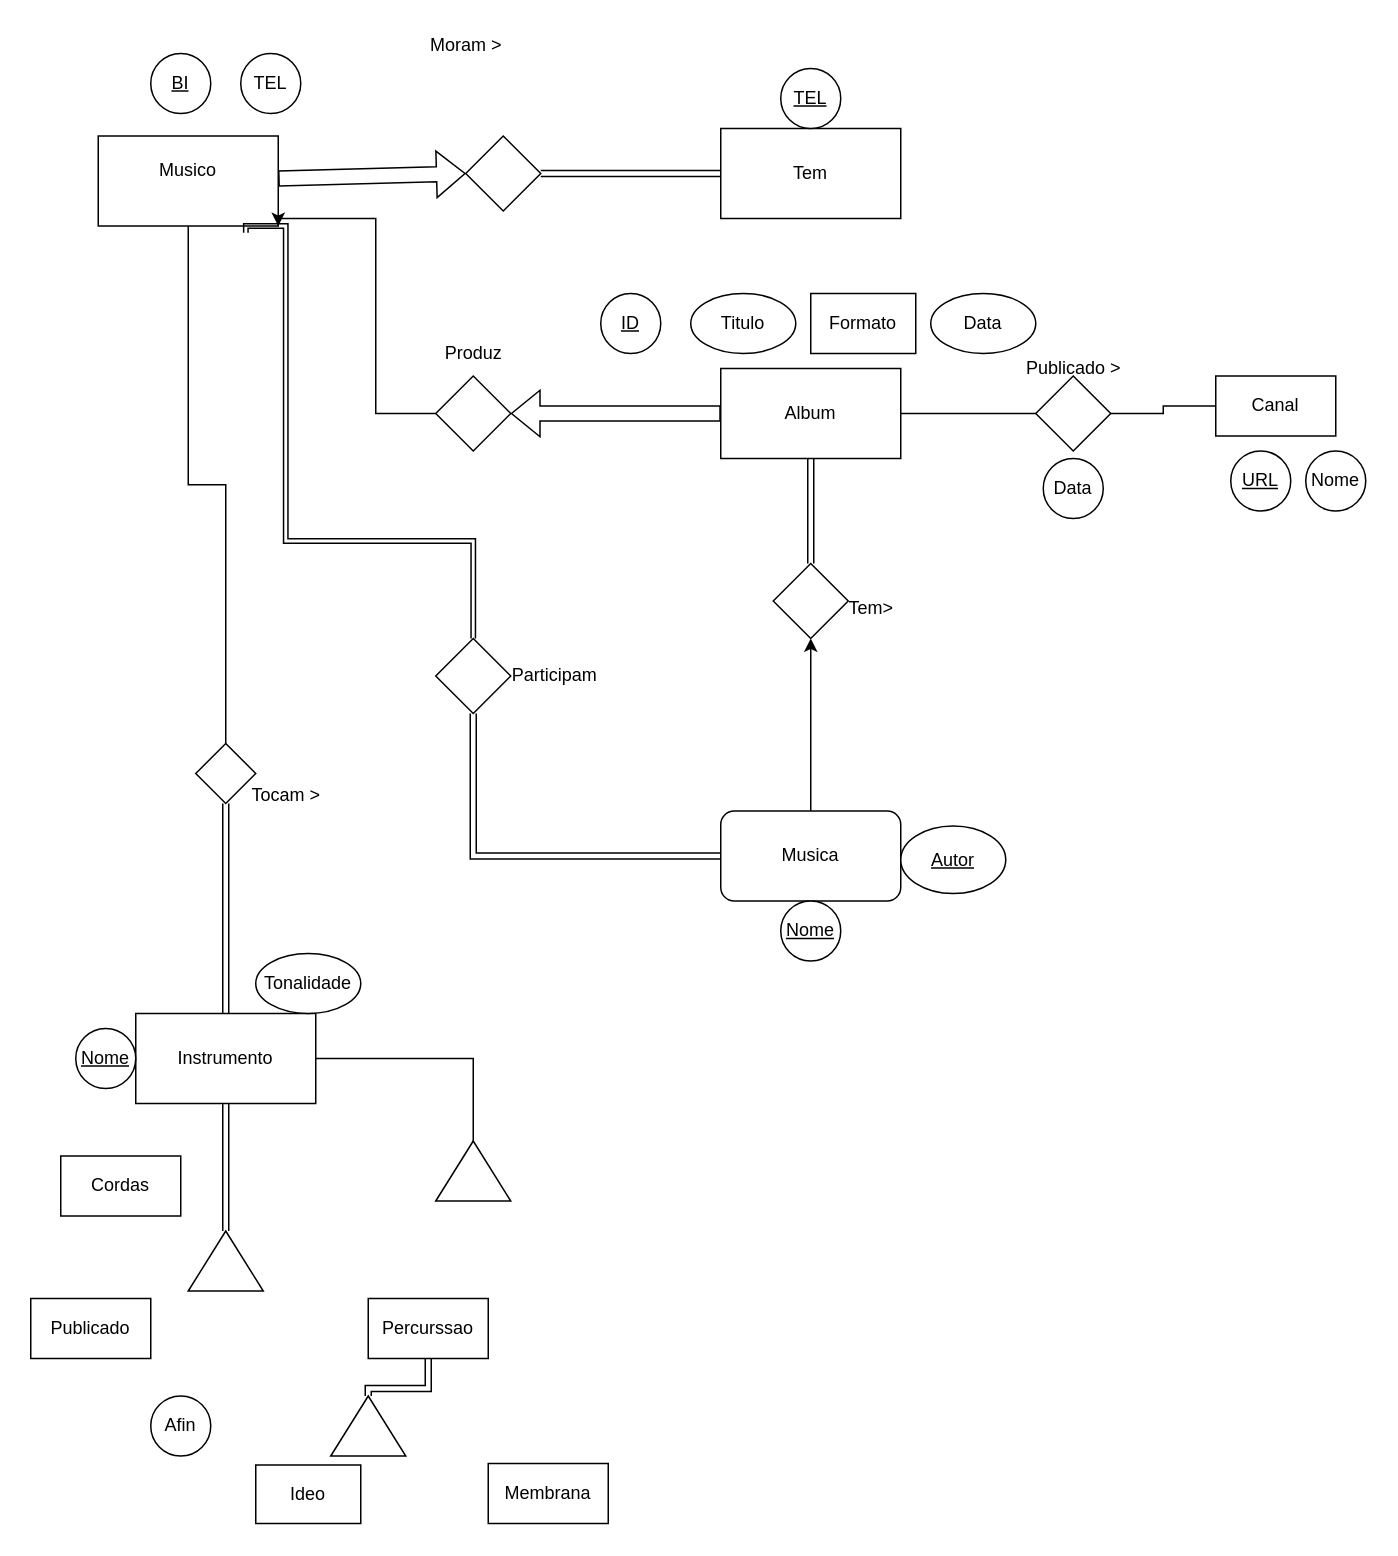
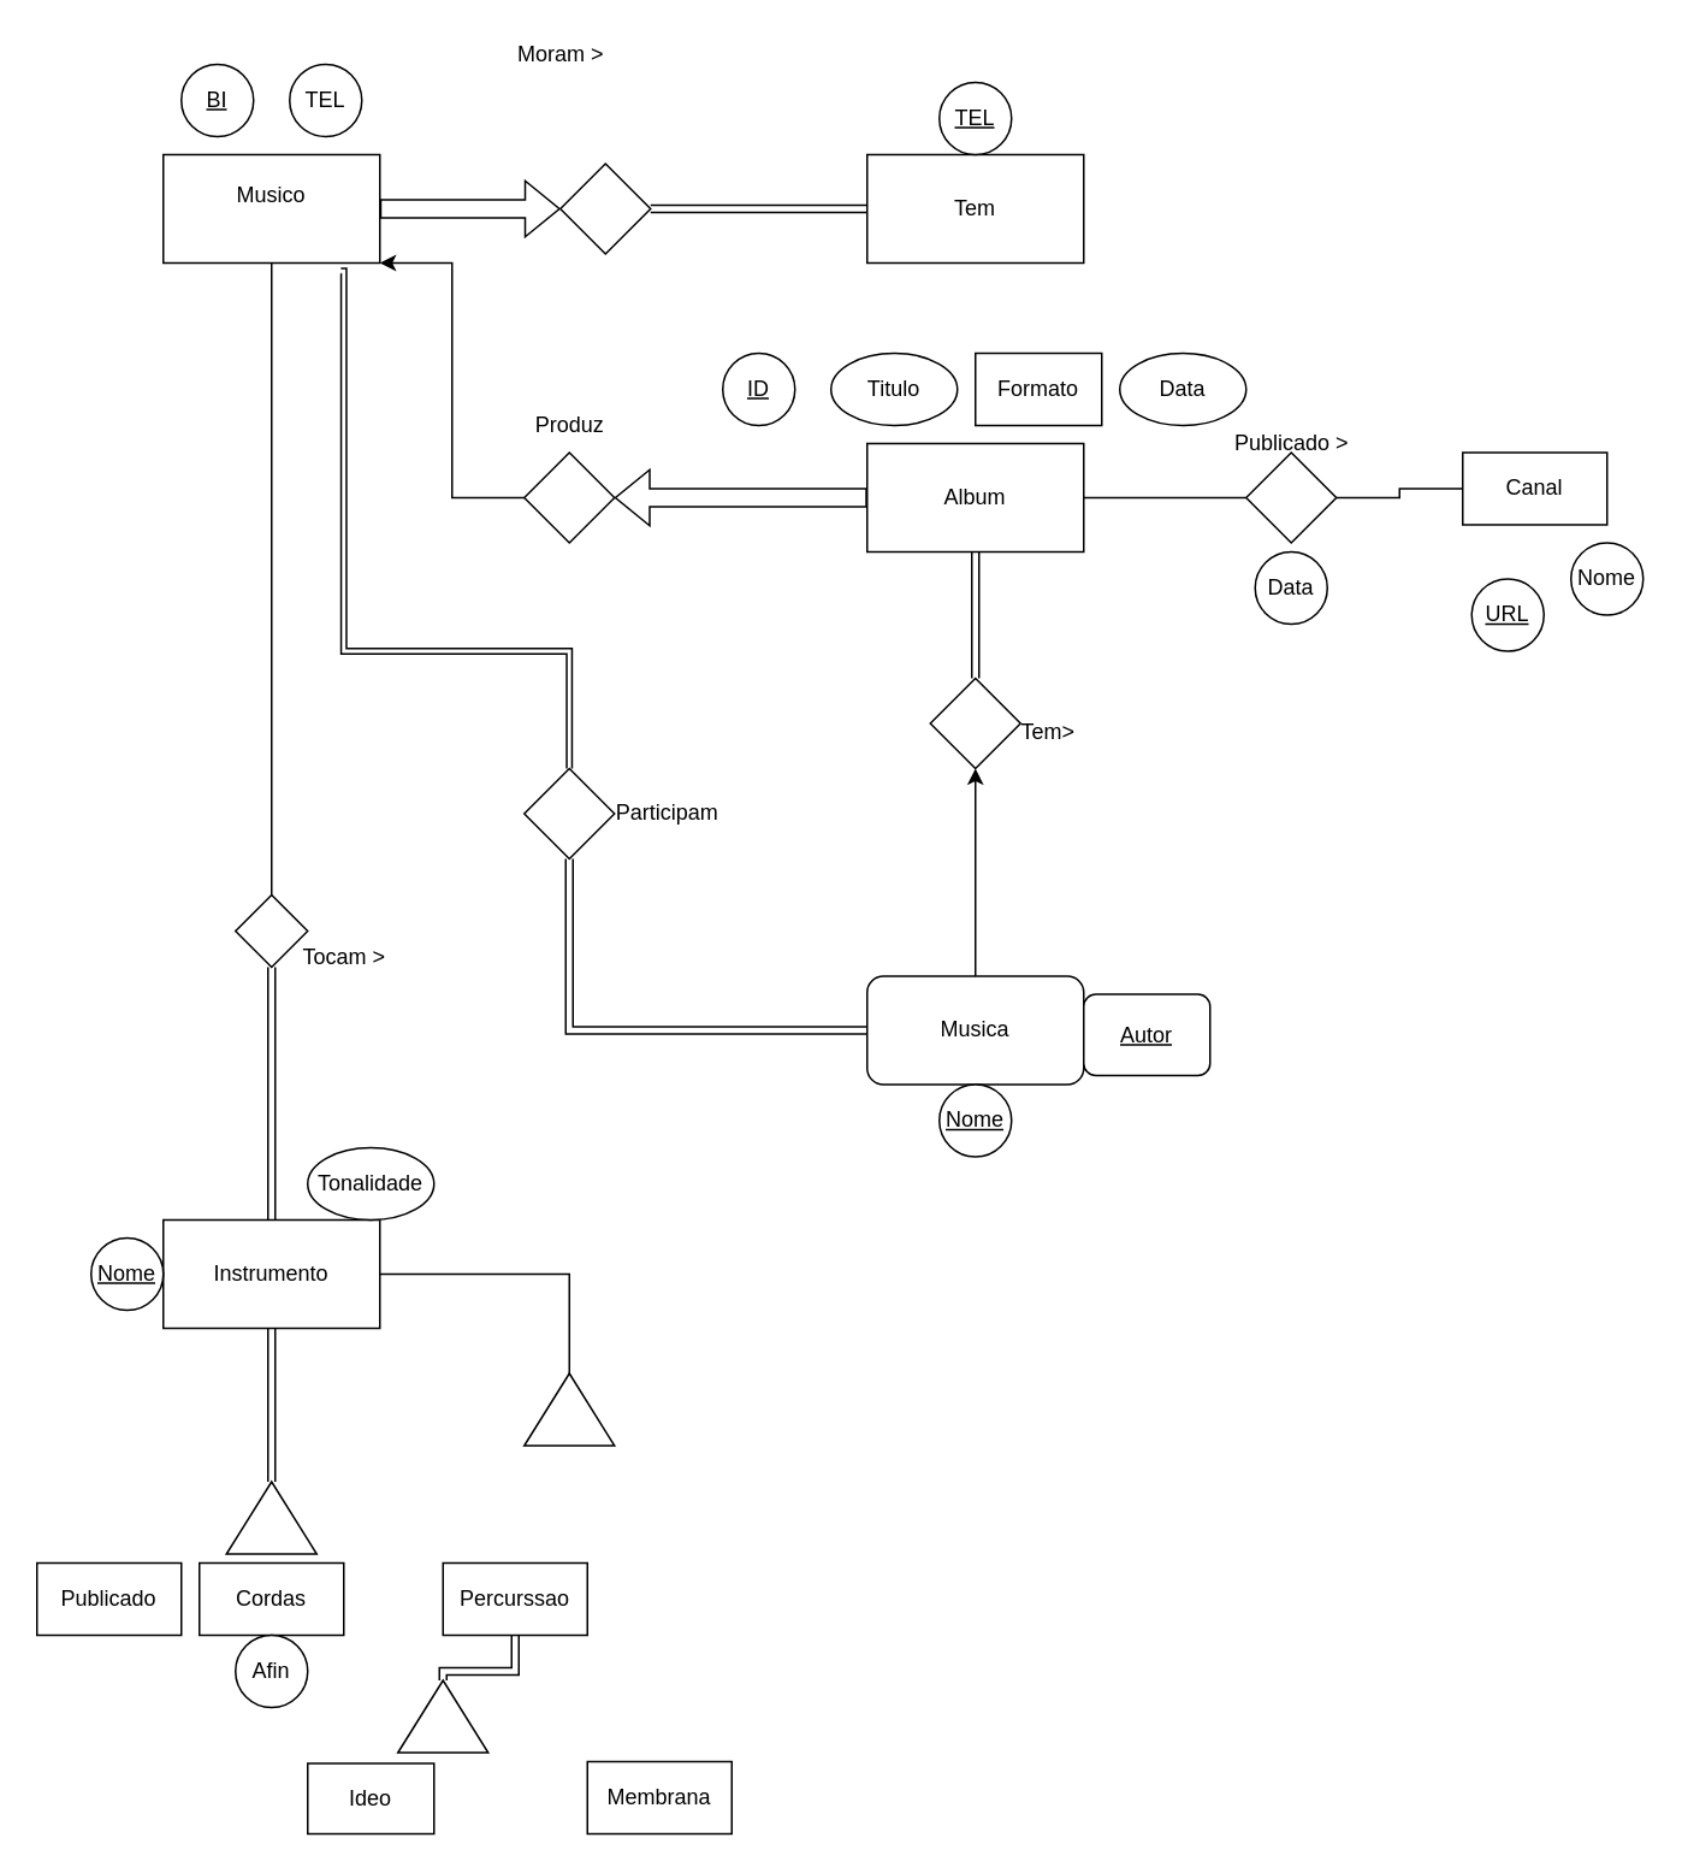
  <mxCell id="0" />
  <mxCell id="1" parent="0" />
  <mxCell id="2" style="edgeStyle=orthogonalEdgeStyle;rounded=0;orthogonalLoop=1;jettySize=auto;html=1;entryX=0.5;entryY=0;entryDx=0;entryDy=0;endArrow=none;endFill=0;" edge="1" parent="1" source="3" target="29"><mxGeometry relative="1" as="geometry" /></mxCell>
- <mxCell id="3" value="&lt;div&gt;Musico&lt;/div&gt;&lt;br&gt;" style="rounded=0;whiteSpace=wrap;html=1;" vertex="1" parent="1"><mxGeometry x="65" y="90" width="120" height="60" as="geometry" /></mxCell>
+ <mxCell id="3" value="&lt;div&gt;Musico&lt;/div&gt;&lt;br&gt;" style="rounded=0;whiteSpace=wrap;html=1;" vertex="1" parent="1"><mxGeometry x="90" y="85" width="120" height="60" as="geometry" /></mxCell>
  <mxCell id="4" value="&lt;u&gt;BI&lt;/u&gt;" style="ellipse;whiteSpace=wrap;html=1;" vertex="1" parent="1"><mxGeometry x="100" y="35" width="40" height="40" as="geometry" /></mxCell>
  <mxCell id="5" value="TEL" style="ellipse;whiteSpace=wrap;html=1;" vertex="1" parent="1"><mxGeometry x="160" y="35" width="40" height="40" as="geometry" /></mxCell>
  <mxCell id="6" style="edgeStyle=orthogonalEdgeStyle;shape=link;rounded=0;orthogonalLoop=1;jettySize=auto;html=1;endArrow=none;endFill=0;" edge="1" parent="1" source="9" target="29"><mxGeometry relative="1" as="geometry" /></mxCell>
  <mxCell id="7" style="edgeStyle=orthogonalEdgeStyle;rounded=0;orthogonalLoop=1;jettySize=auto;html=1;startArrow=none;startFill=0;endArrow=classic;endFill=1;shape=link;" edge="1" parent="1" source="9" target="41"><mxGeometry relative="1" as="geometry" /></mxCell>
  <mxCell id="8" style="edgeStyle=orthogonalEdgeStyle;rounded=0;orthogonalLoop=1;jettySize=auto;html=1;entryX=0.5;entryY=0;entryDx=0;entryDy=0;startArrow=none;startFill=0;endArrow=classic;endFill=1;" edge="1" parent="1" source="9" target="50"><mxGeometry relative="1" as="geometry"><Array as="points"><mxPoint x="315" y="705" /><mxPoint x="315" y="780" /></Array></mxGeometry></mxCell>
  <mxCell id="9" value="Instrumento" style="rounded=0;whiteSpace=wrap;html=1;" vertex="1" parent="1"><mxGeometry x="90" y="675" width="120" height="60" as="geometry" /></mxCell>
  <mxCell id="10" value="&lt;u&gt;Nome&lt;/u&gt;" style="ellipse;whiteSpace=wrap;html=1;" vertex="1" parent="1"><mxGeometry x="50" y="685" width="40" height="40" as="geometry" /></mxCell>
  <mxCell id="11" value="Tonalidade" style="ellipse;whiteSpace=wrap;html=1;" vertex="1" parent="1"><mxGeometry x="170" y="635" width="70" height="40" as="geometry" /></mxCell>
  <mxCell id="12" style="edgeStyle=orthogonalEdgeStyle;rounded=0;orthogonalLoop=1;jettySize=auto;html=1;endArrow=none;endFill=0;startArrow=classic;startFill=1;" edge="1" parent="1" source="31" target="22"><mxGeometry relative="1" as="geometry" /></mxCell>
  <mxCell id="13" style="edgeStyle=orthogonalEdgeStyle;rounded=0;orthogonalLoop=1;jettySize=auto;html=1;startArrow=none;startFill=0;endArrow=none;endFill=0;" edge="1" parent="1" source="14" target="53"><mxGeometry relative="1" as="geometry" /></mxCell>
  <mxCell id="14" value="Album" style="rounded=0;whiteSpace=wrap;html=1;" vertex="1" parent="1"><mxGeometry x="480" y="245" width="120" height="60" as="geometry" /></mxCell>
  <mxCell id="15" value="&lt;u&gt;ID&lt;/u&gt;" style="ellipse;whiteSpace=wrap;html=1;" vertex="1" parent="1"><mxGeometry x="400" y="195" width="40" height="40" as="geometry" /></mxCell>
  <mxCell id="16" value="Titulo" style="ellipse;whiteSpace=wrap;html=1;" vertex="1" parent="1"><mxGeometry x="460" y="195" width="70" height="40" as="geometry" /></mxCell>
  <mxCell id="17" value="Formato" style="whiteSpace=wrap;html=1;rounded=0;" vertex="1" parent="1"><mxGeometry x="540" y="195" width="70" height="40" as="geometry" /></mxCell>
  <mxCell id="18" value="&lt;div&gt;Data&lt;/div&gt;" style="ellipse;whiteSpace=wrap;html=1;" vertex="1" parent="1"><mxGeometry x="620" y="195" width="70" height="40" as="geometry" /></mxCell>
  <mxCell id="19" value="&lt;div&gt;Tem&lt;/div&gt;" style="rounded=0;whiteSpace=wrap;html=1;" vertex="1" parent="1"><mxGeometry x="480" y="85" width="120" height="60" as="geometry" /></mxCell>
  <mxCell id="20" value="&lt;u&gt;TEL&lt;/u&gt;" style="ellipse;whiteSpace=wrap;html=1;" vertex="1" parent="1"><mxGeometry x="520" y="45" width="40" height="40" as="geometry" /></mxCell>
  <mxCell id="21" style="edgeStyle=orthogonalEdgeStyle;shape=link;rounded=0;orthogonalLoop=1;jettySize=auto;html=1;startArrow=classic;startFill=1;endArrow=classicThin;endFill=1;" edge="1" parent="1" source="22" target="35"><mxGeometry relative="1" as="geometry" /></mxCell>
  <mxCell id="22" value="Musica" style="whiteSpace=wrap;html=1;rounded=1;" vertex="1" parent="1"><mxGeometry x="480" y="540" width="120" height="60" as="geometry" /></mxCell>
  <mxCell id="23" value="&lt;u&gt;Nome&lt;/u&gt;" style="ellipse;whiteSpace=wrap;html=1;" vertex="1" parent="1"><mxGeometry x="520" y="600" width="40" height="40" as="geometry" /></mxCell>
- <mxCell id="24" value="&lt;u&gt;Autor&lt;/u&gt;" style="ellipse;whiteSpace=wrap;html=1;" vertex="1" parent="1"><mxGeometry x="600" y="550" width="70" height="45" as="geometry" /></mxCell>
+ <mxCell id="24" value="&lt;u&gt;Autor&lt;/u&gt;" style="whiteSpace=wrap;html=1;rounded=1;" vertex="1" parent="1"><mxGeometry x="600" y="550" width="70" height="45" as="geometry" /></mxCell>
  <mxCell id="25" style="edgeStyle=orthogonalEdgeStyle;rounded=0;orthogonalLoop=1;jettySize=auto;html=1;endArrow=none;endFill=0;shape=link;" edge="1" parent="1" source="26"><mxGeometry relative="1" as="geometry"><mxPoint x="480" y="115" as="targetPoint" /></mxGeometry></mxCell>
  <mxCell id="26" value="" style="rhombus;whiteSpace=wrap;html=1;" vertex="1" parent="1"><mxGeometry x="310" y="90" width="50" height="50" as="geometry" /></mxCell>
  <mxCell id="27" value="Moram &amp;gt;" style="text;html=1;align=center;verticalAlign=middle;resizable=0;points=[];autosize=1;strokeColor=none;fillColor=none;" vertex="1" parent="1"><mxGeometry x="280" y="20" width="60" height="20" as="geometry" /></mxCell>
  <mxCell id="28" value="" style="shape=flexArrow;endArrow=classic;html=1;rounded=0;entryX=0;entryY=0.5;entryDx=0;entryDy=0;" edge="1" parent="1" source="3" target="26"><mxGeometry width="50" height="50" relative="1" as="geometry"><mxPoint x="180" y="305" as="sourcePoint" /><mxPoint x="230" y="255" as="targetPoint" /><Array as="points" /></mxGeometry></mxCell>
  <mxCell id="29" value="" style="rhombus;whiteSpace=wrap;html=1;" vertex="1" parent="1"><mxGeometry x="130" y="495" width="40" height="40" as="geometry" /></mxCell>
  <mxCell id="30" value="Tocam &amp;gt; " style="text;html=1;align=center;verticalAlign=middle;resizable=0;points=[];autosize=1;strokeColor=none;fillColor=none;" vertex="1" parent="1"><mxGeometry x="160" y="520" width="60" height="20" as="geometry" /></mxCell>
  <mxCell id="31" value="" style="rhombus;whiteSpace=wrap;html=1;" vertex="1" parent="1"><mxGeometry x="515" y="375" width="50" height="50" as="geometry" /></mxCell>
  <mxCell id="32" value="" style="edgeStyle=orthogonalEdgeStyle;rounded=0;orthogonalLoop=1;jettySize=auto;html=1;endArrow=none;endFill=0;shape=link;" edge="1" parent="1" source="14" target="31"><mxGeometry relative="1" as="geometry"><mxPoint x="540" y="305" as="sourcePoint" /><mxPoint x="540" y="540" as="targetPoint" /></mxGeometry></mxCell>
  <mxCell id="33" value="Tem&amp;gt;" style="text;html=1;align=center;verticalAlign=middle;resizable=0;points=[];autosize=1;strokeColor=none;fillColor=none;" vertex="1" parent="1"><mxGeometry x="555" y="395" width="50" height="20" as="geometry" /></mxCell>
  <mxCell id="34" style="edgeStyle=orthogonalEdgeStyle;shape=link;rounded=0;orthogonalLoop=1;jettySize=auto;html=1;entryX=0.82;entryY=1.075;entryDx=0;entryDy=0;entryPerimeter=0;startArrow=classic;startFill=1;endArrow=classicThin;endFill=1;width=2.941;" edge="1" parent="1" source="35" target="3"><mxGeometry relative="1" as="geometry"><Array as="points"><mxPoint x="315" y="360" /><mxPoint x="190" y="360" /><mxPoint x="190" y="150" /></Array></mxGeometry></mxCell>
  <mxCell id="35" value="" style="rhombus;whiteSpace=wrap;html=1;" vertex="1" parent="1"><mxGeometry x="290" y="425" width="50" height="50" as="geometry" /></mxCell>
  <mxCell id="36" value="&lt;div&gt;Participam&lt;/div&gt;" style="text;html=1;align=center;verticalAlign=middle;resizable=0;points=[];autosize=1;strokeColor=none;fillColor=none;" vertex="1" parent="1"><mxGeometry x="334" y="440" width="70" height="20" as="geometry" /></mxCell>
  <mxCell id="37" style="edgeStyle=orthogonalEdgeStyle;rounded=0;orthogonalLoop=1;jettySize=auto;html=1;entryX=1;entryY=1;entryDx=0;entryDy=0;startArrow=none;startFill=0;endArrow=classic;endFill=1;" edge="1" parent="1" source="38" target="3"><mxGeometry relative="1" as="geometry"><Array as="points"><mxPoint x="250" y="275" /><mxPoint x="250" y="145" /></Array></mxGeometry></mxCell>
  <mxCell id="38" value="" style="rhombus;whiteSpace=wrap;html=1;" vertex="1" parent="1"><mxGeometry x="290" y="250" width="50" height="50" as="geometry" /></mxCell>
  <mxCell id="39" value="Produz" style="text;html=1;align=center;verticalAlign=middle;resizable=0;points=[];autosize=1;strokeColor=none;fillColor=none;" vertex="1" parent="1"><mxGeometry x="290" y="225" width="50" height="20" as="geometry" /></mxCell>
  <mxCell id="40" value="" style="shape=flexArrow;endArrow=classic;html=1;rounded=0;exitX=0;exitY=0.5;exitDx=0;exitDy=0;entryX=1;entryY=0.5;entryDx=0;entryDy=0;" edge="1" parent="1" source="14" target="38"><mxGeometry width="50" height="50" relative="1" as="geometry"><mxPoint x="310" y="345" as="sourcePoint" /><mxPoint x="360" y="295" as="targetPoint" /></mxGeometry></mxCell>
  <mxCell id="41" value="" style="triangle;whiteSpace=wrap;html=1;rotation=-90;" vertex="1" parent="1"><mxGeometry x="130" y="815" width="40" height="50" as="geometry" /></mxCell>
  <mxCell id="42" value="Publicado" style="rounded=0;whiteSpace=wrap;html=1;" vertex="1" parent="1"><mxGeometry x="20" y="865" width="80" height="40" as="geometry" /></mxCell>
- <mxCell id="43" value="Cordas" style="rounded=0;whiteSpace=wrap;html=1;" vertex="1" parent="1"><mxGeometry x="40" y="770" width="80" height="40" as="geometry" /></mxCell>
+ <mxCell id="43" value="Cordas" style="rounded=0;whiteSpace=wrap;html=1;" vertex="1" parent="1"><mxGeometry x="110" y="865" width="80" height="40" as="geometry" /></mxCell>
  <mxCell id="44" style="edgeStyle=orthogonalEdgeStyle;shape=link;rounded=0;orthogonalLoop=1;jettySize=auto;html=1;startArrow=none;startFill=0;endArrow=classic;endFill=1;" edge="1" parent="1" source="45" target="47"><mxGeometry relative="1" as="geometry" /></mxCell>
  <mxCell id="45" value="Percurssao" style="rounded=0;whiteSpace=wrap;html=1;" vertex="1" parent="1"><mxGeometry x="245" y="865" width="80" height="40" as="geometry" /></mxCell>
- <mxCell id="46" value="Afin" style="ellipse;whiteSpace=wrap;html=1;" vertex="1" parent="1"><mxGeometry x="100" y="930" width="40" height="40" as="geometry" /></mxCell>
+ <mxCell id="46" value="Afin" style="ellipse;whiteSpace=wrap;html=1;" vertex="1" parent="1"><mxGeometry x="130" y="905" width="40" height="40" as="geometry" /></mxCell>
  <mxCell id="47" value="" style="triangle;whiteSpace=wrap;html=1;rotation=-90;" vertex="1" parent="1"><mxGeometry x="225" y="925" width="40" height="50" as="geometry" /></mxCell>
  <mxCell id="48" value="Ideo" style="rounded=0;whiteSpace=wrap;html=1;" vertex="1" parent="1"><mxGeometry x="170" y="976" width="70" height="39" as="geometry" /></mxCell>
  <mxCell id="49" value="Membrana" style="rounded=0;whiteSpace=wrap;html=1;" vertex="1" parent="1"><mxGeometry x="325" y="975" width="80" height="40" as="geometry" /></mxCell>
  <mxCell id="50" value="" style="triangle;whiteSpace=wrap;html=1;rotation=-90;" vertex="1" parent="1"><mxGeometry x="295" y="755" width="40" height="50" as="geometry" /></mxCell>
  <mxCell id="51" value="&lt;div&gt;Canal&lt;/div&gt;" style="rounded=0;whiteSpace=wrap;html=1;" vertex="1" parent="1"><mxGeometry x="810" y="250" width="80" height="40" as="geometry" /></mxCell>
  <mxCell id="52" style="edgeStyle=orthogonalEdgeStyle;rounded=0;orthogonalLoop=1;jettySize=auto;html=1;entryX=0;entryY=0.5;entryDx=0;entryDy=0;startArrow=none;startFill=0;endArrow=none;endFill=0;" edge="1" parent="1" source="53" target="51"><mxGeometry relative="1" as="geometry" /></mxCell>
  <mxCell id="53" value="" style="rhombus;whiteSpace=wrap;html=1;" vertex="1" parent="1"><mxGeometry x="690" y="250" width="50" height="50" as="geometry" /></mxCell>
  <mxCell id="54" value="&lt;div&gt;Data&lt;/div&gt;" style="ellipse;whiteSpace=wrap;html=1;" vertex="1" parent="1"><mxGeometry x="695" y="305" width="40" height="40" as="geometry" /></mxCell>
  <mxCell id="55" value="Publicado &amp;gt;" style="text;html=1;align=center;verticalAlign=middle;resizable=0;points=[];autosize=1;strokeColor=none;fillColor=none;" vertex="1" parent="1"><mxGeometry x="675" y="235" width="80" height="20" as="geometry" /></mxCell>
- <mxCell id="56" value="&lt;u&gt;URL&lt;/u&gt;" style="ellipse;whiteSpace=wrap;html=1;" vertex="1" parent="1"><mxGeometry x="820" y="300" width="40" height="40" as="geometry" /></mxCell>
+ <mxCell id="56" value="&lt;u&gt;URL&lt;/u&gt;" style="ellipse;whiteSpace=wrap;html=1;" vertex="1" parent="1"><mxGeometry x="815" y="320" width="40" height="40" as="geometry" /></mxCell>
  <mxCell id="57" value="Nome" style="ellipse;whiteSpace=wrap;html=1;" vertex="1" parent="1"><mxGeometry x="870" y="300" width="40" height="40" as="geometry" /></mxCell>
